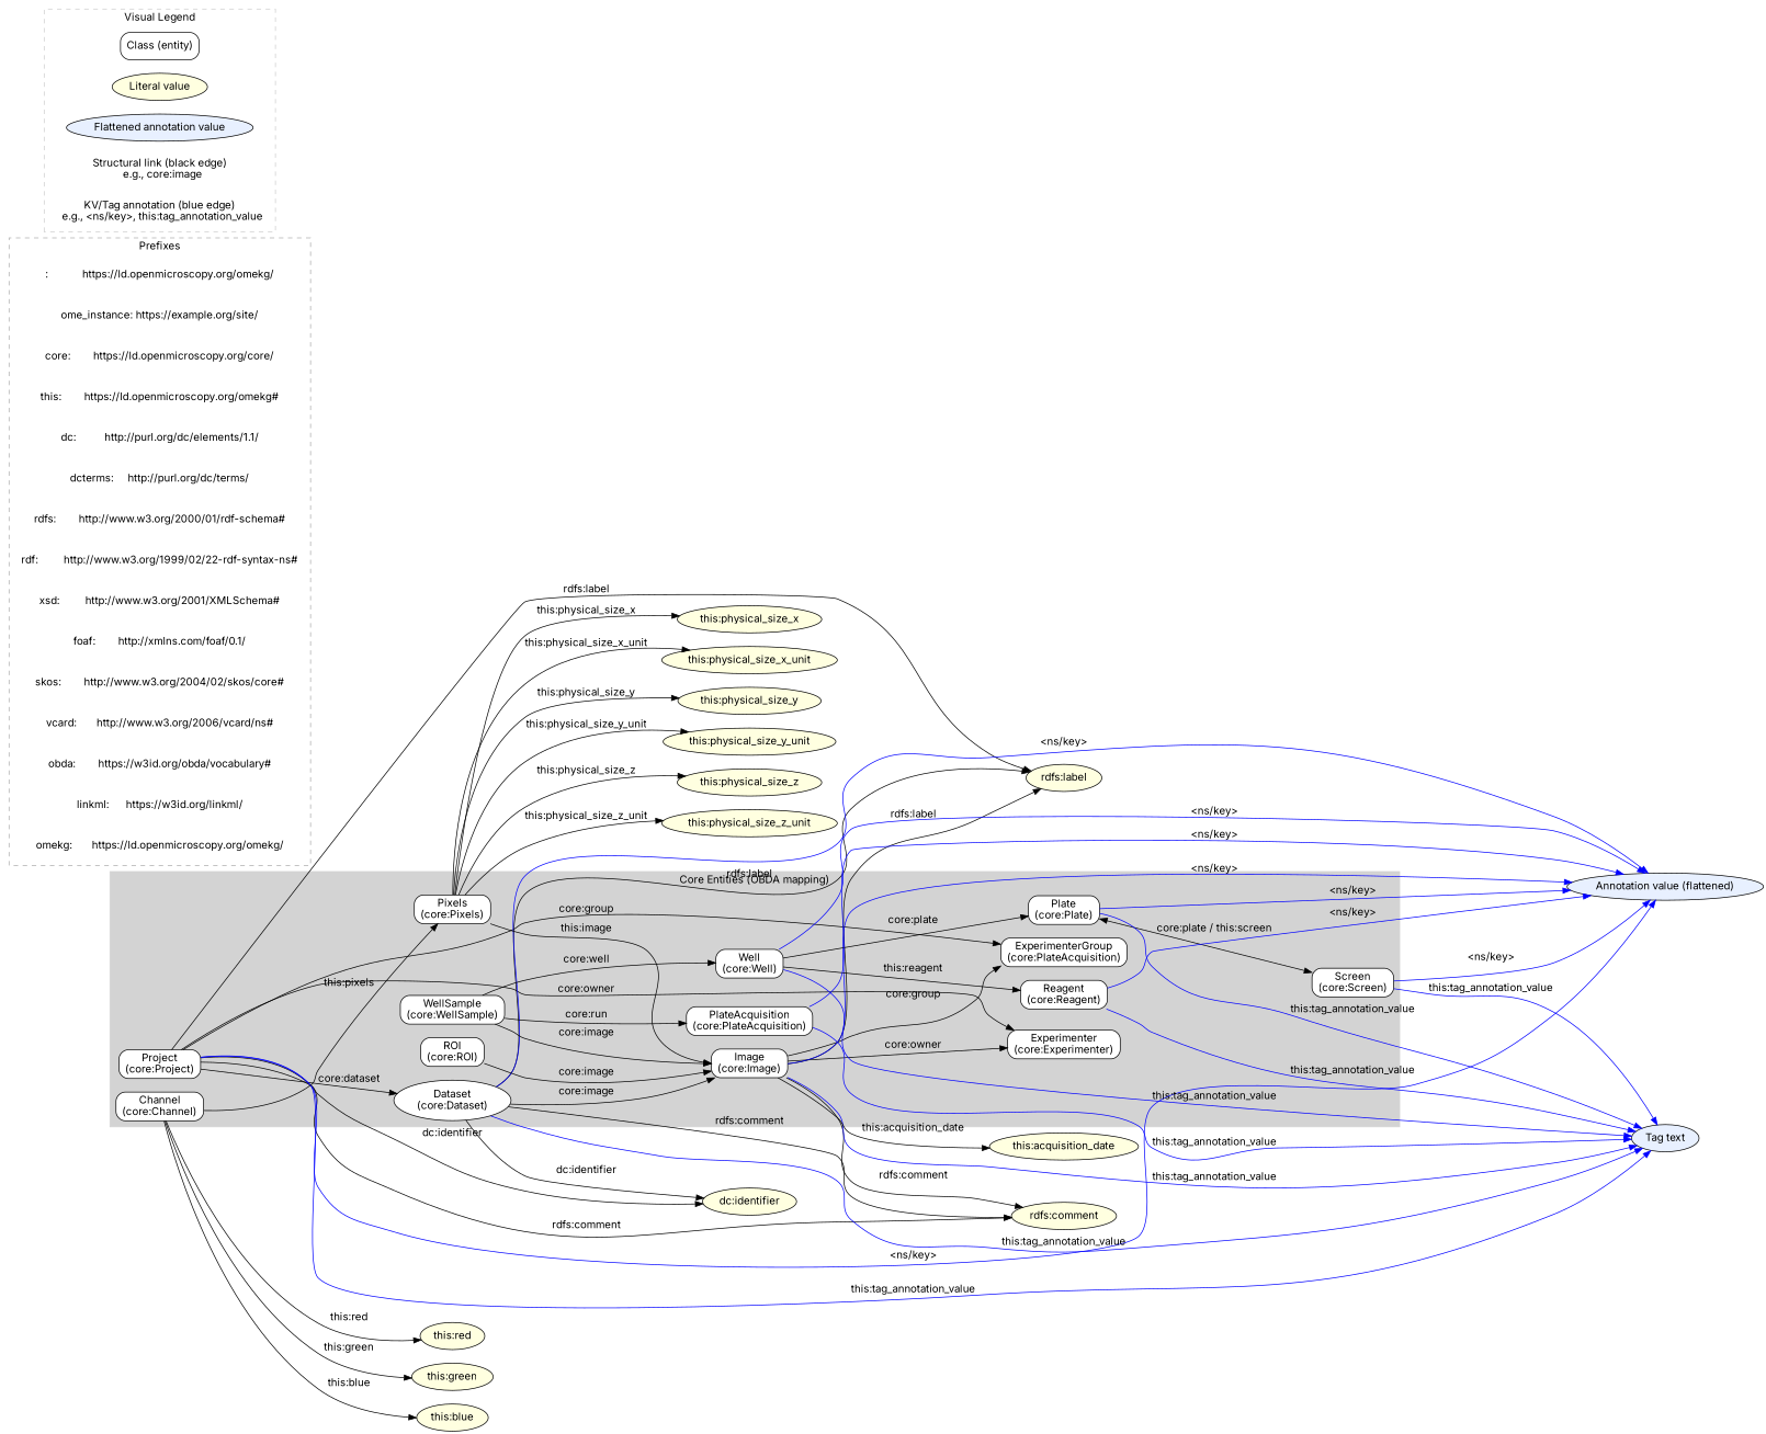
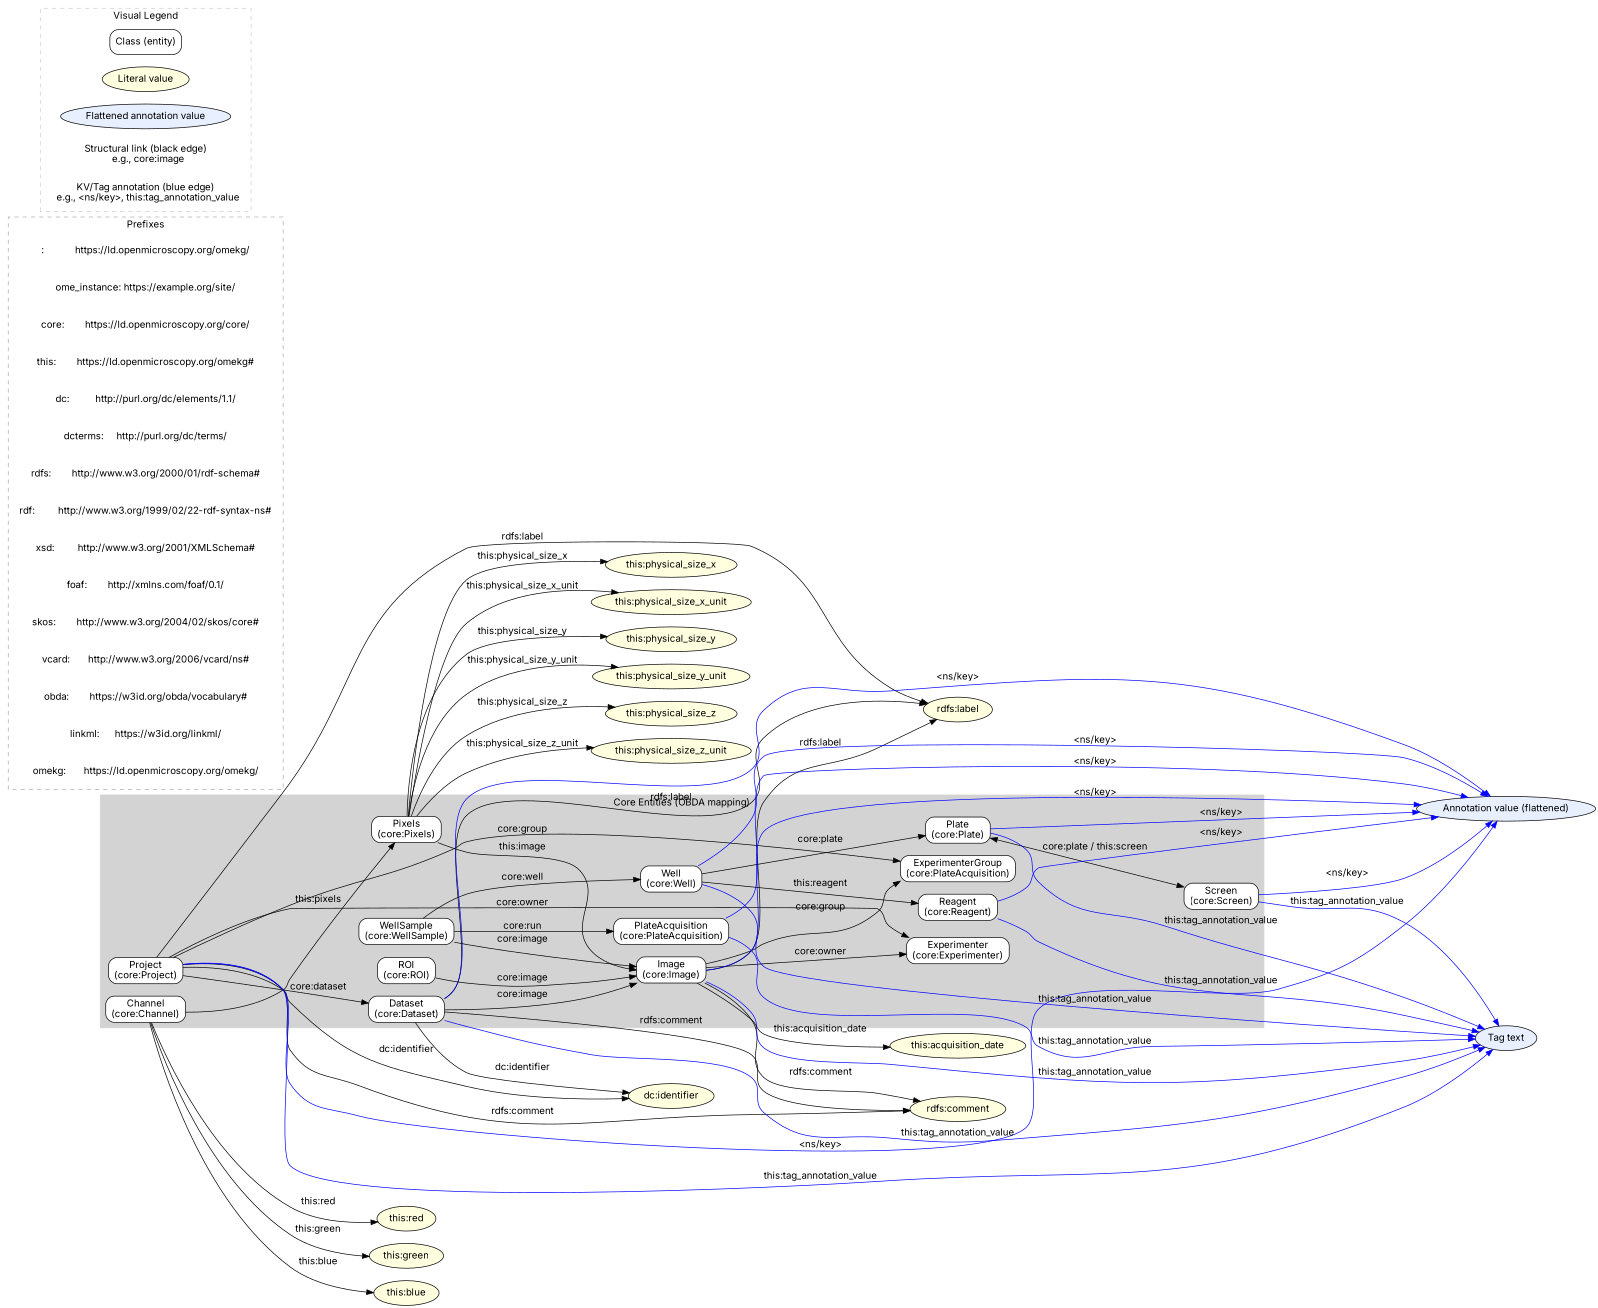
  digraph {
    bgcolor=white
    fontname=Inter
    rankdir=LR
    splines=true
    node [fontname=Inter shape=plaintext]
    edge [fontname=Inter]
    n1 [fillcolor=white label="Project\n(core:Project)" shape=box style="rounded,filled"]
-   n2 [fillcolor=white label="Dataset\n(core:Dataset)" shape=ellipse style="rounded,filled"]
+   n2 [fillcolor=white label="Dataset\n(core:Dataset)" shape=box style="rounded,filled"]
    n3 [fillcolor=white label="Image\n(core:Image)" shape=box style="rounded,filled"]
    n4 [fillcolor=white label="Pixels\n(core:Pixels)" shape=box style="rounded,filled"]
    n5 [fillcolor=white label="ROI\n(core:ROI)" shape=box style="rounded,filled"]
    n6 [fillcolor=white label="Channel\n(core:Channel)" shape=box style="rounded,filled"]
    n7 [fillcolor=white label="Screen\n(core:Screen)" shape=box style="rounded,filled"]
    n8 [fillcolor=white label="Plate\n(core:Plate)" shape=box style="rounded,filled"]
    n9 [fillcolor=white label="Well\n(core:Well)" shape=box style="rounded,filled"]
    n10 [fillcolor=white label="WellSample\n(core:WellSample)" shape=box style="rounded,filled"]
    n11 [fillcolor=white label="PlateAcquisition\n(core:PlateAcquisition)" shape=box style="rounded,filled"]
    n12 [fillcolor=white label="Reagent\n(core:Reagent)" shape=box style="rounded,filled"]
    n13 [fillcolor=white label="Experimenter\n(core:Experimenter)" shape=box style="rounded,filled"]
    n14 [fillcolor=white label="ExperimenterGroup\n(core:PlateAcquisition)" shape=box style="rounded,filled"]
    n15 [label=":            https://ld.openmicroscopy.org/omekg/"]
    n16 [label="ome_instance: https://example.org/site/"]
    n17 [label="core:        https://ld.openmicroscopy.org/core/"]
    n18 [label="this:        https://ld.openmicroscopy.org/omekg#"]
    n19 [label="dc:          http://purl.org/dc/elements/1.1/"]
    n20 [label="dcterms:     http://purl.org/dc/terms/"]
    n21 [label="rdfs:        http://www.w3.org/2000/01/rdf-schema#"]
    n22 [label="rdf:         http://www.w3.org/1999/02/22-rdf-syntax-ns#"]
    n23 [label="xsd:         http://www.w3.org/2001/XMLSchema#"]
    n24 [label="foaf:        http://xmlns.com/foaf/0.1/"]
    n25 [label="skos:        http://www.w3.org/2004/02/skos/core#"]
    n26 [label="vcard:       http://www.w3.org/2006/vcard/ns#"]
    n27 [label="obda:        https://w3id.org/obda/vocabulary#"]
    n28 [label="linkml:      https://w3id.org/linkml/"]
    n29 [label="omekg:       https://ld.openmicroscopy.org/omekg/"]
    n30 [fillcolor=white label="Class (entity)" shape=box style="rounded,filled"]
    n31 [fillcolor=lightyellow label="Literal value" shape=ellipse style=filled]
    n32 [fillcolor="#e8f0ff" label="Flattened annotation value" shape=ellipse style=filled]
    n33 [label="Structural link (black edge)\n  e.g., core:image"]
    n34 [label="KV/Tag annotation (blue edge)\n  e.g., <ns/key>, this:tag_annotation_value"]
    "dc:identifier" [fillcolor=lightyellow shape=ellipse style=filled]
    "rdfs:label" [fillcolor=lightyellow shape=ellipse style=filled]
    "rdfs:comment" [fillcolor=lightyellow shape=ellipse style=filled]
    n38 [fillcolor="#e8f0ff" label="Annotation value (flattened)" shape=ellipse style=filled]
    n39 [fillcolor="#e8f0ff" label="Tag text" shape=ellipse style=filled]
    "this:acquisition_date" [fillcolor=lightyellow shape=ellipse style=filled]
    "this:physical_size_x" [fillcolor=lightyellow shape=ellipse style=filled]
    "this:physical_size_x_unit" [fillcolor=lightyellow shape=ellipse style=filled]
    "this:physical_size_y" [fillcolor=lightyellow shape=ellipse style=filled]
    "this:physical_size_y_unit" [fillcolor=lightyellow shape=ellipse style=filled]
    "this:physical_size_z" [fillcolor=lightyellow shape=ellipse style=filled]
    "this:physical_size_z_unit" [fillcolor=lightyellow shape=ellipse style=filled]
    "this:red" [fillcolor=lightyellow shape=ellipse style=filled]
    "this:green" [fillcolor=lightyellow shape=ellipse style=filled]
    "this:blue" [fillcolor=lightyellow shape=ellipse style=filled]
    subgraph cluster_1 {
      color=lightgrey
      label="Core Entities (OBDA mapping)"
      style=filled
      n1
      n2
      n3
      n4
      n5
      n6
      n7
      n8
      n9
      n10
      n11
      n12
      n13
      n14
    }
    subgraph cluster_2 {
      color="#aaaaaa"
      label=Prefixes
      style=dashed
      n15
      n16
      n17
      n18
      n19
      n20
      n21
      n22
      n23
      n24
      n25
      n26
      n27
      n28
      n29
    }
    subgraph cluster_3 {
      color="#cccccc"
      label="Visual Legend"
      style=dashed
      n30
      n31
      n32
      n33
      n34
    }
    n1 -> n2 [label="core:dataset"]
    n1 -> n13 [label="core:owner"]
    n1 -> n14 [label="core:group"]
    n1 -> "dc:identifier" [label="dc:identifier"]
    n1 -> "rdfs:label" [label="rdfs:label"]
    n1 -> "rdfs:comment" [label="rdfs:comment"]
    n1 -> n38 [color=blue label="<ns/key>"]
    n1 -> n39 [color=blue label="this:tag_annotation_value"]
    n2 -> n3 [label="core:image"]
    n2 -> "dc:identifier" [label="dc:identifier"]
    n2 -> "rdfs:label" [label="rdfs:label"]
    n2 -> "rdfs:comment" [label="rdfs:comment"]
    n2 -> n38 [color=blue label="<ns/key>"]
    n2 -> n39 [color=blue label="this:tag_annotation_value"]
    n3 -> n13 [label="core:owner"]
    n3 -> n14 [label="core:group"]
    n3 -> "rdfs:label" [label="rdfs:label"]
    n3 -> "rdfs:comment" [label="rdfs:comment"]
    n3 -> n38 [color=blue label="<ns/key>"]
    n3 -> n39 [color=blue label="this:tag_annotation_value"]
    n3 -> "this:acquisition_date" [label="this:acquisition_date"]
    n4 -> n3 [label="this:image"]
    n4 -> "this:physical_size_x" [label="this:physical_size_x"]
    n4 -> "this:physical_size_x_unit" [label="this:physical_size_x_unit"]
    n4 -> "this:physical_size_y" [label="this:physical_size_y"]
    n4 -> "this:physical_size_y_unit" [label="this:physical_size_y_unit"]
    n4 -> "this:physical_size_z" [label="this:physical_size_z"]
    n4 -> "this:physical_size_z_unit" [label="this:physical_size_z_unit"]
    n5 -> n3 [label="core:image"]
    n6 -> n4 [label="this:pixels"]
    n6 -> "this:red" [label="this:red"]
    n6 -> "this:green" [label="this:green"]
    n6 -> "this:blue" [label="this:blue"]
    n7 -> n38 [color=blue label="<ns/key>"]
    n7 -> n39 [color=blue label="this:tag_annotation_value"]
    n8 -> n7 [dir=both label="core:plate / this:screen"]
    n8 -> n38 [color=blue label="<ns/key>"]
    n8 -> n39 [color=blue label="this:tag_annotation_value"]
    n9 -> n8 [label="core:plate"]
    n9 -> n12 [label="this:reagent"]
    n9 -> n38 [color=blue label="<ns/key>"]
    n9 -> n39 [color=blue label="this:tag_annotation_value"]
    n10 -> n3 [label="core:image"]
    n10 -> n9 [label="core:well"]
    n10 -> n11 [label="core:run"]
    n11 -> n38 [color=blue label="<ns/key>"]
    n11 -> n39 [color=blue label="this:tag_annotation_value"]
    n12 -> n38 [color=blue label="<ns/key>"]
    n12 -> n39 [color=blue label="this:tag_annotation_value"]
  }
